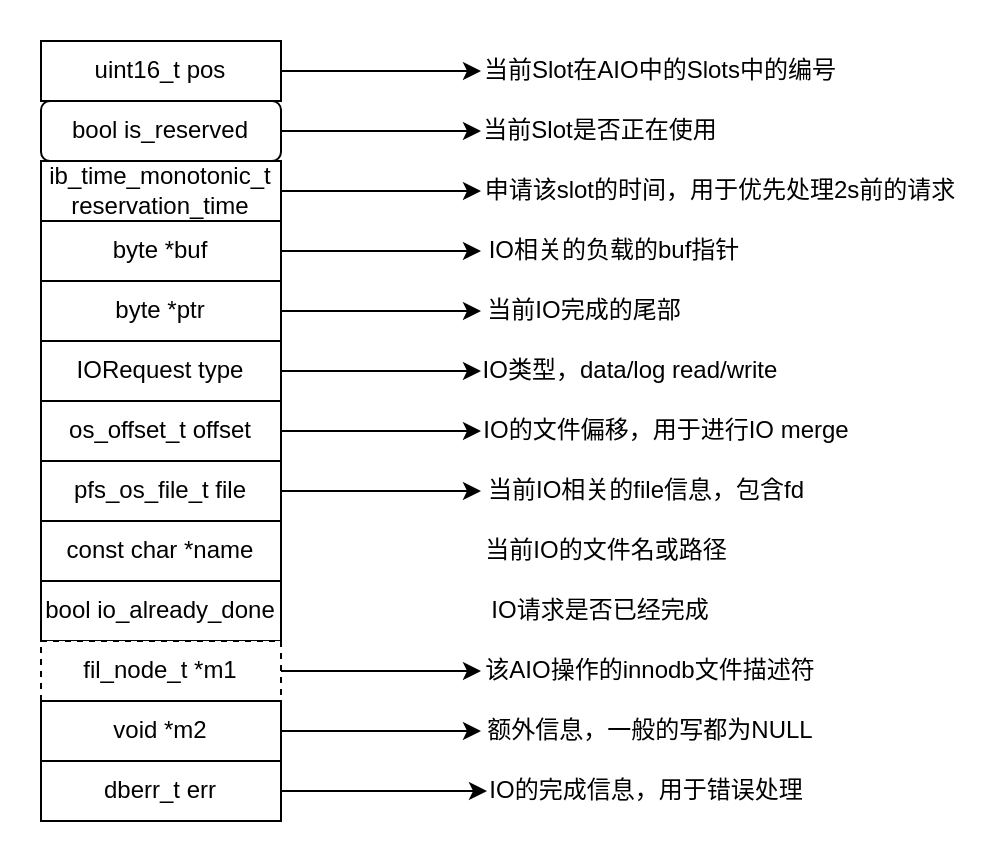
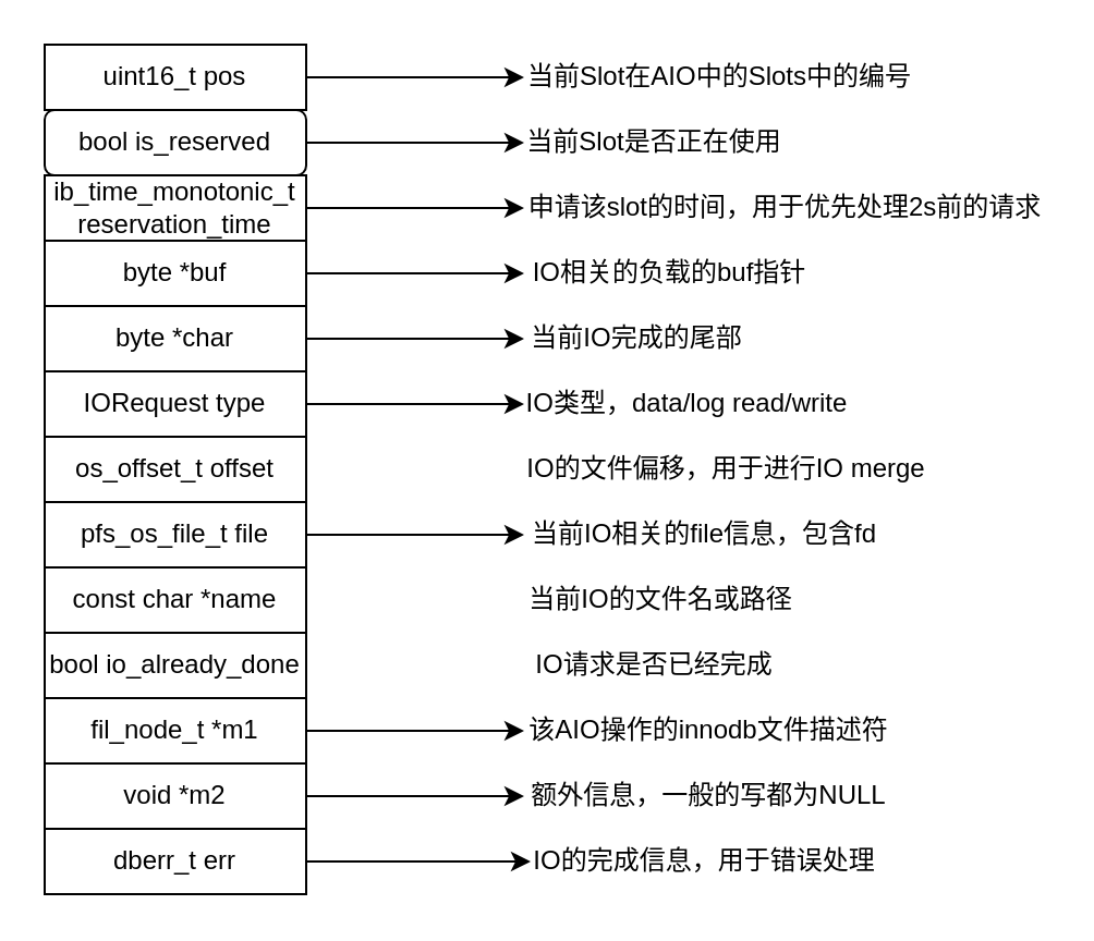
  <mxCell id="0" />
  <mxCell id="1" parent="0" />
  <mxCell id="2" style="edgeStyle=none;rounded=0;orthogonalLoop=1;jettySize=auto;html=1;exitX=1;exitY=0.5;exitDx=0;exitDy=0;entryX=0;entryY=0.5;entryDx=0;entryDy=0;" edge="1" parent="1" source="3" target="28"><mxGeometry relative="1" as="geometry" /></mxCell>
  <mxCell id="3" value="uint16_t pos" style="rounded=0;whiteSpace=wrap;html=1;" vertex="1" parent="1"><mxGeometry x="20" y="20" width="120" height="30" as="geometry" /></mxCell>
  <mxCell id="4" style="edgeStyle=none;rounded=0;orthogonalLoop=1;jettySize=auto;html=1;exitX=1;exitY=0.5;exitDx=0;exitDy=0;entryX=0;entryY=0.5;entryDx=0;entryDy=0;" edge="1" parent="1" source="5" target="29"><mxGeometry relative="1" as="geometry" /></mxCell>
  <mxCell id="5" value="bool is_reserved" style="whiteSpace=wrap;html=1;rounded=1;" vertex="1" parent="1"><mxGeometry x="20" y="50" width="120" height="30" as="geometry" /></mxCell>
  <mxCell id="6" style="edgeStyle=none;rounded=0;orthogonalLoop=1;jettySize=auto;html=1;exitX=1;exitY=0.5;exitDx=0;exitDy=0;entryX=0;entryY=0.5;entryDx=0;entryDy=0;" edge="1" parent="1" source="7" target="30"><mxGeometry relative="1" as="geometry" /></mxCell>
  <mxCell id="7" value="ib_time_monotonic_t reservation_time" style="rounded=0;whiteSpace=wrap;html=1;" vertex="1" parent="1"><mxGeometry x="20" y="80" width="120" height="30" as="geometry" /></mxCell>
  <mxCell id="8" style="edgeStyle=none;rounded=0;orthogonalLoop=1;jettySize=auto;html=1;exitX=1;exitY=0.5;exitDx=0;exitDy=0;entryX=0;entryY=0.5;entryDx=0;entryDy=0;" edge="1" parent="1" source="9" target="31"><mxGeometry relative="1" as="geometry" /></mxCell>
  <mxCell id="9" value="byte *buf" style="rounded=0;whiteSpace=wrap;html=1;" vertex="1" parent="1"><mxGeometry x="20" y="110" width="120" height="30" as="geometry" /></mxCell>
  <mxCell id="10" style="edgeStyle=none;rounded=0;orthogonalLoop=1;jettySize=auto;html=1;exitX=1;exitY=0.5;exitDx=0;exitDy=0;entryX=0;entryY=0.5;entryDx=0;entryDy=0;" edge="1" parent="1" source="11" target="32"><mxGeometry relative="1" as="geometry" /></mxCell>
- <mxCell id="11" value="byte *ptr" style="rounded=0;whiteSpace=wrap;html=1;" vertex="1" parent="1"><mxGeometry x="20" y="140" width="120" height="30" as="geometry" /></mxCell>
+ <mxCell id="11" value="byte *char" style="rounded=0;whiteSpace=wrap;html=1;" vertex="1" parent="1"><mxGeometry x="20" y="140" width="120" height="30" as="geometry" /></mxCell>
  <mxCell id="12" style="edgeStyle=none;rounded=0;orthogonalLoop=1;jettySize=auto;html=1;exitX=1;exitY=0.5;exitDx=0;exitDy=0;entryX=0;entryY=0.5;entryDx=0;entryDy=0;" edge="1" parent="1" source="13" target="33"><mxGeometry relative="1" as="geometry" /></mxCell>
  <mxCell id="13" value="IORequest type" style="rounded=0;whiteSpace=wrap;html=1;" vertex="1" parent="1"><mxGeometry x="20" y="170" width="120" height="30" as="geometry" /></mxCell>
- <mxCell id="14" style="edgeStyle=none;rounded=0;orthogonalLoop=1;jettySize=auto;html=1;exitX=1;exitY=0.5;exitDx=0;exitDy=0;entryX=0;entryY=0.5;entryDx=0;entryDy=0;" edge="1" parent="1" source="15" target="34"><mxGeometry relative="1" as="geometry" /></mxCell>
+ <mxCell id="14" style="edgeStyle=none;rounded=0;orthogonalLoop=1;jettySize=auto;html=1;exitX=1;exitY=0.5;exitDx=0;exitDy=0;" edge="1" parent="1" source="15" target="13"><mxGeometry relative="1" as="geometry" /></mxCell>
  <mxCell id="15" value="os_offset_t offset" style="rounded=0;whiteSpace=wrap;html=1;" vertex="1" parent="1"><mxGeometry x="20" y="200" width="120" height="30" as="geometry" /></mxCell>
  <mxCell id="16" style="edgeStyle=none;rounded=0;orthogonalLoop=1;jettySize=auto;html=1;exitX=1;exitY=0.5;exitDx=0;exitDy=0;entryX=0;entryY=0.5;entryDx=0;entryDy=0;" edge="1" parent="1" source="17" target="35"><mxGeometry relative="1" as="geometry" /></mxCell>
  <mxCell id="17" value="pfs_os_file_t file" style="rounded=0;whiteSpace=wrap;html=1;" vertex="1" parent="1"><mxGeometry x="20" y="230" width="120" height="30" as="geometry" /></mxCell>
  <mxCell id="18" style="edgeStyle=none;rounded=0;orthogonalLoop=1;jettySize=auto;html=1;exitX=1;exitY=0.5;exitDx=0;exitDy=0;" edge="1" parent="1" source="19" target="17"><mxGeometry relative="1" as="geometry" /></mxCell>
  <mxCell id="19" value="const char *name" style="rounded=0;whiteSpace=wrap;html=1;" vertex="1" parent="1"><mxGeometry x="20" y="260" width="120" height="30" as="geometry" /></mxCell>
  <mxCell id="20" style="edgeStyle=none;rounded=0;orthogonalLoop=1;jettySize=auto;html=1;exitX=1;exitY=0.5;exitDx=0;exitDy=0;" edge="1" parent="1" source="21" target="19"><mxGeometry relative="1" as="geometry" /></mxCell>
  <mxCell id="21" value="bool io_already_done" style="rounded=0;whiteSpace=wrap;html=1;" vertex="1" parent="1"><mxGeometry x="20" y="290" width="120" height="30" as="geometry" /></mxCell>
  <mxCell id="22" style="edgeStyle=none;rounded=0;orthogonalLoop=1;jettySize=auto;html=1;exitX=1;exitY=0.5;exitDx=0;exitDy=0;entryX=0;entryY=0.5;entryDx=0;entryDy=0;" edge="1" parent="1" source="23" target="38"><mxGeometry relative="1" as="geometry" /></mxCell>
- <mxCell id="23" value="fil_node_t *m1" style="rounded=0;whiteSpace=wrap;html=1;dashed=1;" vertex="1" parent="1"><mxGeometry x="20" y="320" width="120" height="30" as="geometry" /></mxCell>
+ <mxCell id="23" value="fil_node_t *m1" style="rounded=0;whiteSpace=wrap;html=1;" vertex="1" parent="1"><mxGeometry x="20" y="320" width="120" height="30" as="geometry" /></mxCell>
  <mxCell id="24" style="edgeStyle=none;rounded=0;orthogonalLoop=1;jettySize=auto;html=1;exitX=1;exitY=0.5;exitDx=0;exitDy=0;entryX=0;entryY=0.5;entryDx=0;entryDy=0;" edge="1" parent="1" source="25" target="39"><mxGeometry relative="1" as="geometry" /></mxCell>
  <mxCell id="25" value="void *m2" style="rounded=0;whiteSpace=wrap;html=1;" vertex="1" parent="1"><mxGeometry x="20" y="350" width="120" height="30" as="geometry" /></mxCell>
  <mxCell id="26" style="edgeStyle=none;rounded=0;orthogonalLoop=1;jettySize=auto;html=1;exitX=1;exitY=0.5;exitDx=0;exitDy=0;entryX=0;entryY=0.5;entryDx=0;entryDy=0;" edge="1" parent="1" source="27" target="40"><mxGeometry relative="1" as="geometry" /></mxCell>
  <mxCell id="27" value="dberr_t err" style="rounded=0;whiteSpace=wrap;html=1;" vertex="1" parent="1"><mxGeometry x="20" y="380" width="120" height="30" as="geometry" /></mxCell>
  <mxCell id="28" value="当前Slot在AIO中的Slots中的编号" style="text;html=1;strokeColor=none;fillColor=none;align=center;verticalAlign=middle;whiteSpace=wrap;rounded=0;" vertex="1" parent="1"><mxGeometry x="240" y="20" width="180" height="30" as="geometry" /></mxCell>
  <mxCell id="29" value="当前Slot是否正在使用" style="text;html=1;strokeColor=none;fillColor=none;align=center;verticalAlign=middle;whiteSpace=wrap;rounded=0;" vertex="1" parent="1"><mxGeometry x="240" y="50" width="120" height="30" as="geometry" /></mxCell>
  <mxCell id="30" value="申请该slot的时间，用于优先处理2s前的请求" style="text;html=1;strokeColor=none;fillColor=none;align=center;verticalAlign=middle;whiteSpace=wrap;rounded=0;" vertex="1" parent="1"><mxGeometry x="240" y="80" width="240" height="30" as="geometry" /></mxCell>
  <mxCell id="31" value="IO相关的负载的buf指针" style="text;html=1;strokeColor=none;fillColor=none;align=center;verticalAlign=middle;whiteSpace=wrap;rounded=0;" vertex="1" parent="1"><mxGeometry x="240" y="110" width="134" height="30" as="geometry" /></mxCell>
  <mxCell id="32" value="当前IO完成的尾部" style="text;html=1;strokeColor=none;fillColor=none;align=center;verticalAlign=middle;whiteSpace=wrap;rounded=0;" vertex="1" parent="1"><mxGeometry x="240" y="140" width="104" height="30" as="geometry" /></mxCell>
  <mxCell id="33" value="IO类型，data/log read/write" style="text;html=1;strokeColor=none;fillColor=none;align=center;verticalAlign=middle;whiteSpace=wrap;rounded=0;" vertex="1" parent="1"><mxGeometry x="240" y="170" width="150" height="30" as="geometry" /></mxCell>
  <mxCell id="34" value="IO的文件偏移，用于进行IO merge" style="text;html=1;strokeColor=none;fillColor=none;align=center;verticalAlign=middle;whiteSpace=wrap;rounded=0;" vertex="1" parent="1"><mxGeometry x="240" y="200" width="186" height="30" as="geometry" /></mxCell>
  <mxCell id="35" value="当前IO相关的file信息，包含fd" style="text;html=1;strokeColor=none;fillColor=none;align=center;verticalAlign=middle;whiteSpace=wrap;rounded=0;" vertex="1" parent="1"><mxGeometry x="240" y="230" width="166" height="30" as="geometry" /></mxCell>
  <mxCell id="36" value="当前IO的文件名或路径" style="text;html=1;strokeColor=none;fillColor=none;align=center;verticalAlign=middle;whiteSpace=wrap;rounded=0;" vertex="1" parent="1"><mxGeometry x="240" y="260" width="126" height="30" as="geometry" /></mxCell>
  <mxCell id="37" value="IO请求是否已经完成" style="text;html=1;strokeColor=none;fillColor=none;align=center;verticalAlign=middle;whiteSpace=wrap;rounded=0;" vertex="1" parent="1"><mxGeometry x="240" y="290" width="120" height="30" as="geometry" /></mxCell>
  <mxCell id="38" value="该AIO操作的innodb文件描述符" style="text;html=1;strokeColor=none;fillColor=none;align=center;verticalAlign=middle;whiteSpace=wrap;rounded=0;" vertex="1" parent="1"><mxGeometry x="240" y="320" width="170" height="30" as="geometry" /></mxCell>
  <mxCell id="39" value="额外信息，一般的写都为NULL" style="text;html=1;strokeColor=none;fillColor=none;align=center;verticalAlign=middle;whiteSpace=wrap;rounded=0;" vertex="1" parent="1"><mxGeometry x="240" y="350" width="170" height="30" as="geometry" /></mxCell>
  <mxCell id="40" value="IO的完成信息，用于错误处理" style="text;html=1;strokeColor=none;fillColor=none;align=center;verticalAlign=middle;whiteSpace=wrap;rounded=0;" vertex="1" parent="1"><mxGeometry x="243" y="380" width="160" height="30" as="geometry" /></mxCell>
